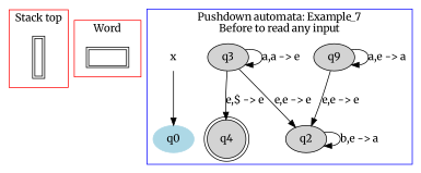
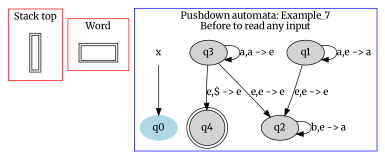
  digraph {
    fontname=Merriweather
    node [fontname=Merriweather style=filled]
    edge [fontname=Merriweather]
    n1 [label=<<TABLE> <TR> <TD width="10" height="50"> </TD> </TR> </TABLE>> shape=plaintext style=""]
    n2 [label=<<TABLE> <TR> <TD width="50" height="10"> </TD></TR> </TABLE>> shape=plaintext style=""]
    q0 [color=lightblue]
-   q1 [label=q9]
+   q1
    q2
    q3
    q4 [shape=doublecircle]
    x [color=white]
    subgraph cluster_1 {
      color=red
      label="Stack top"
      n1
    }
    subgraph cluster_2 {
      color=red
      label=Word
      n2
    }
    subgraph cluster_3 {
      color=blue
      label="Pushdown automata: Example_7\nBefore to read any input"
      q0
      q1
      q2
      q3
      q4
      x
    }
    q1 -> q1 [label="a,e -> a"]
    q1 -> q2 [label="e,e -> e"]
    q2 -> q2 [label="b,e -> a"]
    q3 -> q2 [label="e,e -> e"]
    q3 -> q3 [label="a,a -> e"]
    q3 -> q4 [label="e,$ -> e"]
    x -> q0
  }
